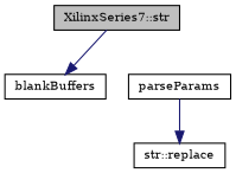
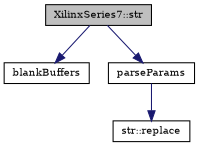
  digraph {
    fontname="DejaVu Serif"
    rankdir=TB
    node [color=black fillcolor=white fontname="DejaVu Serif" fontsize=10 shape=record style=filled]
    edge [color=midnightblue fontname="DejaVu Serif" fontsize=10 labelfontname=Helvetica labelfontsize=10 style=solid]
    n1 [fillcolor=grey75 fontcolor=black height=0.2 label="XilinxSeries7::str" width=0.4]
    n2 [height=0.2 label=blankBuffers width=0.4]
    n3 [height=0.2 label=parseParams width=0.4]
    n4 [height=0.2 label="str::replace" width=0.4]
    n1 -> n2
+   n1 -> n3
    n3 -> n4
  }
